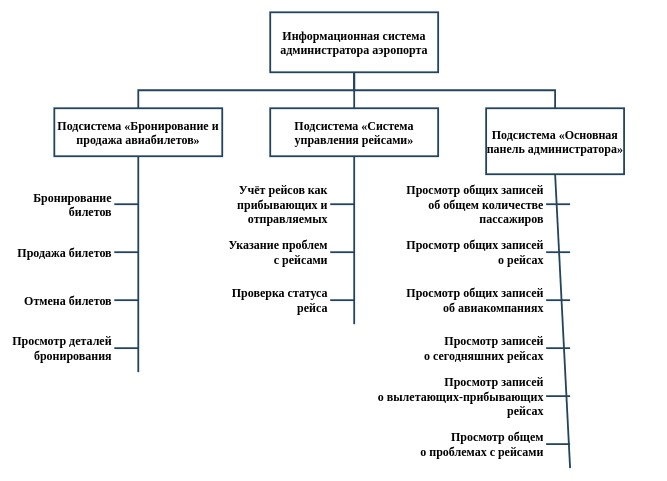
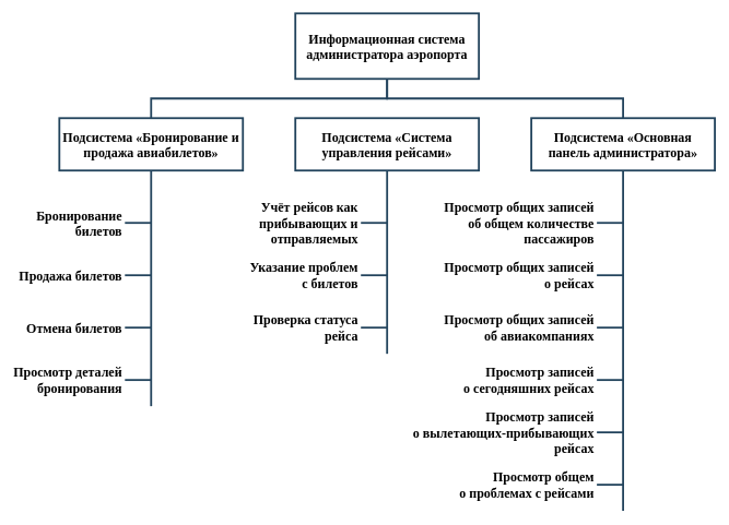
  <mxCell id="0" />
  <mxCell id="1" parent="0" />
  <mxCell id="2" value="Информационная система администратора аэропорта" style="rounded=0;whiteSpace=wrap;html=1;fontSize=20;fontFamily=Times New Roman;fontStyle=1;strokeWidth=3;fillColor=#FFFFFF;strokeColor=#23445d;" parent="1" vertex="1"><mxGeometry x="450" y="20" width="280" height="100" as="geometry" /></mxCell>
  <mxCell id="3" value="Подсистема «Бронирование и продажа авиабилетов»" style="rounded=0;whiteSpace=wrap;html=1;fontSize=20;fontFamily=Times New Roman;fontStyle=1;strokeWidth=3;fillColor=#FFFFFF;strokeColor=#23445d;" parent="1" vertex="1"><mxGeometry x="90" y="180" width="280" height="80" as="geometry" /></mxCell>
  <mxCell id="4" value="Подсистема «Система управления рейсами»" style="rounded=0;whiteSpace=wrap;html=1;fontSize=20;fontFamily=Times New Roman;fontStyle=1;strokeWidth=3;fillColor=#FFFFFF;strokeColor=#23445d;" parent="1" vertex="1"><mxGeometry x="450" y="180" width="280" height="80" as="geometry" /></mxCell>
- <mxCell id="5" value="Подсистема «Основная панель администратора»&lt;br/&gt;" style="rounded=0;whiteSpace=wrap;html=1;fontSize=20;fontFamily=Times New Roman;fontStyle=1;strokeWidth=3;fillColor=#FFFFFF;strokeColor=#23445d;" parent="1" vertex="1"><mxGeometry x="810" y="180" width="230" height="110" as="geometry" /></mxCell>
- <mxCell id="6" value="" style="endArrow=none;html=1;rounded=0;entryX=0.5;entryY=1;entryDx=0;entryDy=0;exitX=0.5;exitY=0;exitDx=0;exitDy=0;strokeWidth=3;fillColor=#bac8d3;strokeColor=#23445d;" parent="1" source="4" target="2" edge="1"><mxGeometry width="50" height="50" relative="1" as="geometry"><mxPoint x="610" y="340" as="sourcePoint" /><mxPoint x="660" y="290" as="targetPoint" /></mxGeometry></mxCell>
+ <mxCell id="5" value="Подсистема «Основная панель администратора»&lt;br/&gt;" style="rounded=0;whiteSpace=wrap;html=1;fontSize=20;fontFamily=Times New Roman;fontStyle=1;strokeWidth=3;fillColor=#FFFFFF;strokeColor=#23445d;" parent="1" vertex="1"><mxGeometry x="810" y="180" width="280" height="80" as="geometry" /></mxCell>
  <mxCell id="7" value="" style="endArrow=none;html=1;rounded=0;entryX=0.5;entryY=1;entryDx=0;entryDy=0;exitX=0.5;exitY=0;exitDx=0;exitDy=0;edgeStyle=orthogonalEdgeStyle;strokeWidth=3;fillColor=#bac8d3;strokeColor=#23445d;" parent="1" source="3" target="2" edge="1"><mxGeometry width="50" height="50" relative="1" as="geometry"><mxPoint x="610" y="340" as="sourcePoint" /><mxPoint x="660" y="290" as="targetPoint" /></mxGeometry></mxCell>
  <mxCell id="8" value="" style="endArrow=none;html=1;rounded=0;entryX=0.5;entryY=1;entryDx=0;entryDy=0;exitX=0.5;exitY=0;exitDx=0;exitDy=0;edgeStyle=orthogonalEdgeStyle;strokeWidth=3;fillColor=#bac8d3;strokeColor=#23445d;" parent="1" source="5" target="2" edge="1"><mxGeometry width="50" height="50" relative="1" as="geometry"><mxPoint x="610" y="340" as="sourcePoint" /><mxPoint x="660" y="290" as="targetPoint" /></mxGeometry></mxCell>
  <mxCell id="9" value="" style="endArrow=none;html=1;rounded=0;entryX=0.5;entryY=1;entryDx=0;entryDy=0;strokeWidth=3;fillColor=#bac8d3;strokeColor=#23445d;" parent="1" target="3" edge="1"><mxGeometry width="50" height="50" relative="1" as="geometry"><mxPoint x="230" y="620" as="sourcePoint" /><mxPoint x="590" y="330" as="targetPoint" /></mxGeometry></mxCell>
  <mxCell id="10" value="" style="endArrow=none;html=1;rounded=0;entryX=0.5;entryY=1;entryDx=0;entryDy=0;strokeWidth=3;fillColor=#bac8d3;strokeColor=#23445d;" parent="1" target="4" edge="1"><mxGeometry width="50" height="50" relative="1" as="geometry"><mxPoint x="590" y="540" as="sourcePoint" /><mxPoint x="593" y="260" as="targetPoint" /></mxGeometry></mxCell>
  <mxCell id="11" value="" style="endArrow=none;html=1;rounded=0;strokeWidth=3;entryX=0.5;entryY=1;entryDx=0;entryDy=0;fillColor=#bac8d3;strokeColor=#23445d;" parent="1" target="5" edge="1"><mxGeometry width="50" height="50" relative="1" as="geometry"><mxPoint x="950" y="780" as="sourcePoint" /><mxPoint x="990" y="310" as="targetPoint" /></mxGeometry></mxCell>
  <mxCell id="12" value="Бронирование&lt;br style=&quot;font-size: 20px;&quot;&gt;билетов" style="text;html=1;strokeColor=none;fillColor=none;align=right;verticalAlign=middle;whiteSpace=wrap;rounded=0;fontFamily=Times New Roman;fontSize=20;fontStyle=1;spacingRight=2;" parent="1" vertex="1"><mxGeometry x="20" y="310" width="170" height="60" as="geometry" /></mxCell>
  <mxCell id="13" value="Продажа билетов" style="text;html=1;strokeColor=none;fillColor=none;align=right;verticalAlign=middle;whiteSpace=wrap;rounded=0;fontFamily=Times New Roman;fontSize=20;fontStyle=1;spacingRight=2;" parent="1" vertex="1"><mxGeometry x="20" y="400" width="170" height="40" as="geometry" /></mxCell>
  <mxCell id="14" value="" style="endArrow=none;html=1;rounded=0;entryX=1;entryY=0.5;entryDx=0;entryDy=0;strokeWidth=3;fillColor=#bac8d3;strokeColor=#23445d;" parent="1" target="12" edge="1"><mxGeometry width="50" height="50" relative="1" as="geometry"><mxPoint x="230" y="340" as="sourcePoint" /><mxPoint x="240" y="270" as="targetPoint" /></mxGeometry></mxCell>
  <mxCell id="15" value="" style="endArrow=none;html=1;rounded=0;entryX=1;entryY=0.5;entryDx=0;entryDy=0;strokeWidth=3;fillColor=#bac8d3;strokeColor=#23445d;" parent="1" target="13" edge="1"><mxGeometry width="50" height="50" relative="1" as="geometry"><mxPoint x="230" y="420" as="sourcePoint" /><mxPoint x="200" y="350" as="targetPoint" /></mxGeometry></mxCell>
  <mxCell id="16" value="Учёт рейсов как прибывающих и отправляемых" style="text;html=1;strokeColor=none;fillColor=none;align=right;verticalAlign=middle;whiteSpace=wrap;rounded=0;fontFamily=Times New Roman;fontSize=20;fontStyle=1;spacingRight=2;" parent="1" vertex="1"><mxGeometry x="270" y="300" width="280" height="80" as="geometry" /></mxCell>
  <mxCell id="17" value="" style="endArrow=none;html=1;rounded=0;entryX=1;entryY=0.5;entryDx=0;entryDy=0;strokeWidth=3;fillColor=#bac8d3;strokeColor=#23445d;" parent="1" target="16" edge="1"><mxGeometry width="50" height="50" relative="1" as="geometry"><mxPoint x="590" y="340" as="sourcePoint" /><mxPoint x="600" y="270" as="targetPoint" /></mxGeometry></mxCell>
  <mxCell id="18" value="Отмена билетов" style="text;html=1;strokeColor=none;fillColor=none;align=right;verticalAlign=middle;whiteSpace=wrap;rounded=0;fontFamily=Times New Roman;fontSize=20;fontStyle=1;spacingRight=2;" parent="1" vertex="1"><mxGeometry x="20" y="480" width="170" height="40" as="geometry" /></mxCell>
  <mxCell id="19" value="" style="endArrow=none;html=1;rounded=0;entryX=1;entryY=0.5;entryDx=0;entryDy=0;strokeWidth=3;fillColor=#bac8d3;strokeColor=#23445d;" parent="1" target="18" edge="1"><mxGeometry width="50" height="50" relative="1" as="geometry"><mxPoint x="230" y="500" as="sourcePoint" /><mxPoint x="200" y="430" as="targetPoint" /></mxGeometry></mxCell>
  <mxCell id="20" value="Просмотр деталей&lt;br&gt;бронирования" style="text;html=1;strokeColor=none;fillColor=none;align=right;verticalAlign=middle;whiteSpace=wrap;rounded=0;fontFamily=Times New Roman;fontSize=20;fontStyle=1;spacingRight=2;" parent="1" vertex="1"><mxGeometry x="20" y="550" width="170" height="60" as="geometry" /></mxCell>
  <mxCell id="21" value="" style="endArrow=none;html=1;rounded=0;entryX=1;entryY=0.5;entryDx=0;entryDy=0;strokeWidth=3;fillColor=#bac8d3;strokeColor=#23445d;" parent="1" target="20" edge="1"><mxGeometry width="50" height="50" relative="1" as="geometry"><mxPoint x="230" y="580" as="sourcePoint" /><mxPoint x="240" y="510" as="targetPoint" /></mxGeometry></mxCell>
- <mxCell id="22" value="Указание проблем с рейсами" style="text;html=1;strokeColor=none;fillColor=none;align=right;verticalAlign=middle;whiteSpace=wrap;rounded=0;fontFamily=Times New Roman;fontSize=20;fontStyle=1;spacingRight=2;" parent="1" vertex="1"><mxGeometry x="380" y="390" width="170" height="60" as="geometry" /></mxCell>
+ <mxCell id="22" value="Указание проблем с билетов" style="text;html=1;strokeColor=none;fillColor=none;align=right;verticalAlign=middle;whiteSpace=wrap;rounded=0;fontFamily=Times New Roman;fontSize=20;fontStyle=1;spacingRight=2;" parent="1" vertex="1"><mxGeometry x="380" y="390" width="170" height="60" as="geometry" /></mxCell>
  <mxCell id="23" value="" style="endArrow=none;html=1;rounded=0;entryX=1;entryY=0.5;entryDx=0;entryDy=0;strokeWidth=3;fillColor=#bac8d3;strokeColor=#23445d;" parent="1" target="22" edge="1"><mxGeometry width="50" height="50" relative="1" as="geometry"><mxPoint x="590" y="420" as="sourcePoint" /><mxPoint x="600" y="350" as="targetPoint" /></mxGeometry></mxCell>
  <mxCell id="24" value="Проверка статуса рейса" style="text;html=1;strokeColor=none;fillColor=none;align=right;verticalAlign=middle;whiteSpace=wrap;rounded=0;fontFamily=Times New Roman;fontSize=20;fontStyle=1;spacingRight=2;" parent="1" vertex="1"><mxGeometry x="380" y="470" width="170" height="60" as="geometry" /></mxCell>
  <mxCell id="25" value="" style="endArrow=none;html=1;rounded=0;entryX=1;entryY=0.5;entryDx=0;entryDy=0;strokeWidth=3;fillColor=#bac8d3;strokeColor=#23445d;" parent="1" target="24" edge="1"><mxGeometry width="50" height="50" relative="1" as="geometry"><mxPoint x="590" y="500" as="sourcePoint" /><mxPoint x="600" y="430" as="targetPoint" /></mxGeometry></mxCell>
  <mxCell id="26" value="Просмотр общих записей об общем количестве пассажиров" style="text;html=1;strokeColor=none;fillColor=none;align=right;verticalAlign=middle;whiteSpace=wrap;rounded=0;fontFamily=Times New Roman;fontSize=20;fontStyle=1;spacingRight=2;" parent="1" vertex="1"><mxGeometry x="670" y="300" width="240" height="80" as="geometry" /></mxCell>
  <mxCell id="27" value="" style="endArrow=none;html=1;rounded=0;entryX=1;entryY=0.5;entryDx=0;entryDy=0;strokeWidth=3;fillColor=#bac8d3;strokeColor=#23445d;" parent="1" target="26" edge="1"><mxGeometry width="50" height="50" relative="1" as="geometry"><mxPoint x="950" y="340" as="sourcePoint" /><mxPoint x="960" y="270" as="targetPoint" /></mxGeometry></mxCell>
  <mxCell id="28" value="Просмотр общих записей о рейсах" style="text;html=1;strokeColor=none;fillColor=none;align=right;verticalAlign=middle;whiteSpace=wrap;rounded=0;fontFamily=Times New Roman;fontSize=20;fontStyle=1;spacingRight=2;" parent="1" vertex="1"><mxGeometry x="670" y="390" width="240" height="60" as="geometry" /></mxCell>
  <mxCell id="29" value="" style="endArrow=none;html=1;rounded=0;entryX=1;entryY=0.5;entryDx=0;entryDy=0;strokeWidth=3;fillColor=#bac8d3;strokeColor=#23445d;" parent="1" target="28" edge="1"><mxGeometry width="50" height="50" relative="1" as="geometry"><mxPoint x="950" y="420" as="sourcePoint" /><mxPoint x="960" y="350" as="targetPoint" /></mxGeometry></mxCell>
  <mxCell id="30" value="Просмотр общих записей об авиакомпаниях" style="text;html=1;strokeColor=none;fillColor=none;align=right;verticalAlign=middle;whiteSpace=wrap;rounded=0;fontFamily=Times New Roman;fontSize=20;fontStyle=1;spacingRight=2;" parent="1" vertex="1"><mxGeometry x="670" y="470" width="240" height="60" as="geometry" /></mxCell>
  <mxCell id="31" value="" style="endArrow=none;html=1;rounded=0;entryX=1;entryY=0.5;entryDx=0;entryDy=0;strokeWidth=3;fillColor=#bac8d3;strokeColor=#23445d;" parent="1" target="30" edge="1"><mxGeometry width="50" height="50" relative="1" as="geometry"><mxPoint x="950" y="500" as="sourcePoint" /><mxPoint x="960" y="430" as="targetPoint" /></mxGeometry></mxCell>
  <mxCell id="32" value="Просмотр записей&lt;br&gt;о сегодняшних рейсах" style="text;html=1;strokeColor=none;fillColor=none;align=right;verticalAlign=middle;whiteSpace=wrap;rounded=0;fontFamily=Times New Roman;fontSize=20;fontStyle=1;spacingRight=2;" parent="1" vertex="1"><mxGeometry x="670" y="550" width="240" height="60" as="geometry" /></mxCell>
  <mxCell id="33" value="" style="endArrow=none;html=1;rounded=0;entryX=1;entryY=0.5;entryDx=0;entryDy=0;strokeWidth=3;fillColor=#bac8d3;strokeColor=#23445d;" parent="1" target="32" edge="1"><mxGeometry width="50" height="50" relative="1" as="geometry"><mxPoint x="950" y="580" as="sourcePoint" /><mxPoint x="960" y="510" as="targetPoint" /></mxGeometry></mxCell>
  <mxCell id="34" value="Просмотр записей&lt;br&gt;о вылетающих-прибывающих&lt;br&gt;рейсах" style="text;html=1;strokeColor=none;fillColor=none;align=right;verticalAlign=middle;whiteSpace=wrap;rounded=0;fontFamily=Times New Roman;fontSize=20;fontStyle=1;spacingRight=2;" parent="1" vertex="1"><mxGeometry x="620" y="630" width="290" height="60" as="geometry" /></mxCell>
  <mxCell id="35" value="" style="endArrow=none;html=1;rounded=0;entryX=1;entryY=0.5;entryDx=0;entryDy=0;strokeWidth=3;fillColor=#bac8d3;strokeColor=#23445d;" parent="1" target="34" edge="1"><mxGeometry width="50" height="50" relative="1" as="geometry"><mxPoint x="950" y="660" as="sourcePoint" /><mxPoint x="960" y="590" as="targetPoint" /></mxGeometry></mxCell>
  <mxCell id="36" value="Просмотр общем&lt;br&gt;о проблемах с рейсами" style="text;html=1;strokeColor=none;fillColor=none;align=right;verticalAlign=middle;whiteSpace=wrap;rounded=0;fontFamily=Times New Roman;fontSize=20;fontStyle=1;spacingRight=2;" parent="1" vertex="1"><mxGeometry x="670" y="710" width="240" height="60" as="geometry" /></mxCell>
  <mxCell id="37" value="" style="endArrow=none;html=1;rounded=0;entryX=1;entryY=0.5;entryDx=0;entryDy=0;strokeWidth=3;fillColor=#bac8d3;strokeColor=#23445d;" parent="1" target="36" edge="1"><mxGeometry width="50" height="50" relative="1" as="geometry"><mxPoint x="950" y="740" as="sourcePoint" /><mxPoint x="960" y="670" as="targetPoint" /></mxGeometry></mxCell>
